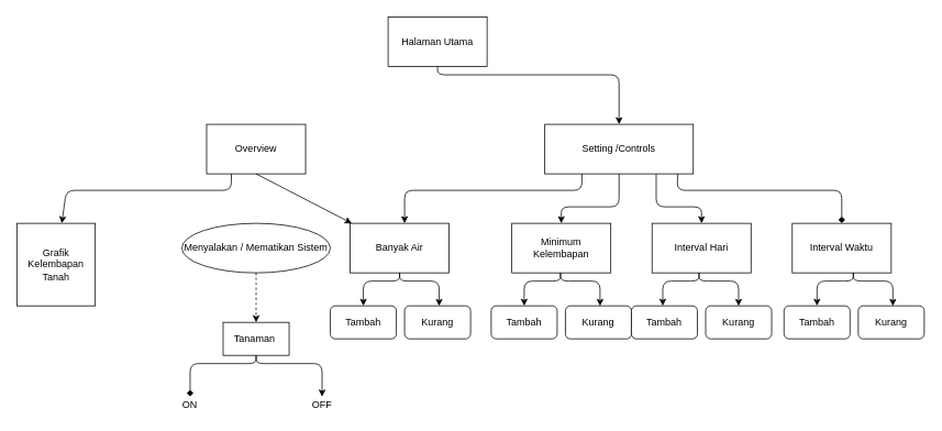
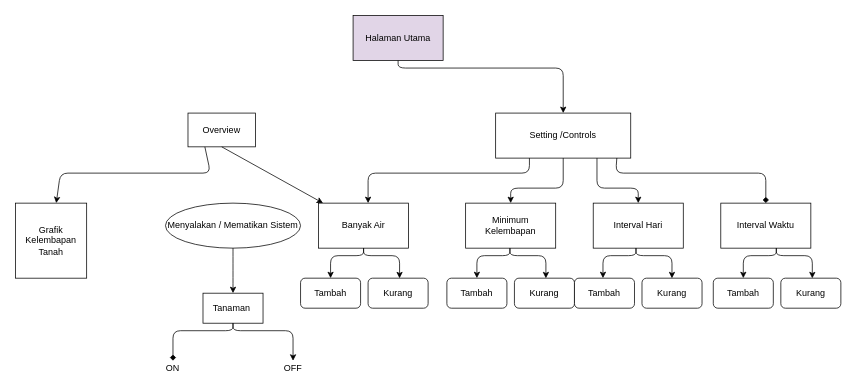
  <mxCell id="0" />
  <mxCell id="1" parent="0" />
- <mxCell id="2" value="Halaman Utama" style="rounded=0;whiteSpace=wrap;html=1;" parent="1" vertex="1"><mxGeometry x="470" y="20" width="120" height="60" as="geometry" /></mxCell>
- <mxCell id="3" value="Overview" style="rounded=0;whiteSpace=wrap;html=1;" parent="1" vertex="1"><mxGeometry x="250" y="150" width="120" height="60" as="geometry" /></mxCell>
+ <mxCell id="2" value="Halaman Utama" style="rounded=0;whiteSpace=wrap;html=1;fillColor=#e1d5e7;" parent="1" vertex="1"><mxGeometry x="470" y="20" width="120" height="60" as="geometry" /></mxCell>
+ <mxCell id="3" value="Overview" style="rounded=0;whiteSpace=wrap;html=1;" parent="1" vertex="1"><mxGeometry x="250" y="150" width="90" height="45" as="geometry" /></mxCell>
  <mxCell id="4" value="Setting /Controls" style="rounded=0;whiteSpace=wrap;html=1;" parent="1" vertex="1"><mxGeometry x="660" y="150" width="180" height="60" as="geometry" /></mxCell>
  <mxCell id="5" value="" style="endArrow=classic;html=1;exitX=0.5;exitY=1;exitDx=0;exitDy=0;entryX=0.5;entryY=0;entryDx=0;entryDy=0;" parent="1" source="2" target="4" edge="1"><mxGeometry width="50" height="50" relative="1" as="geometry"><mxPoint x="470" y="100" as="sourcePoint" /><mxPoint x="470" y="150" as="targetPoint" /><Array as="points"><mxPoint x="530" y="90" /><mxPoint x="750" y="90" /></Array></mxGeometry></mxCell>
  <mxCell id="6" value="Menyalakan / Mematikan Sistem" style="ellipse;whiteSpace=wrap;html=1;" parent="1" vertex="1"><mxGeometry x="220" y="270" width="180" height="60" as="geometry" /></mxCell>
- <mxCell id="7" value="" style="endArrow=classic;html=1;exitX=0.5;exitY=1;exitDx=0;exitDy=0;entryX=0.5;entryY=0;entryDx=0;entryDy=0;dashed=1;" parent="1" source="6" target="9" edge="1"><mxGeometry width="50" height="50" relative="1" as="geometry"><mxPoint x="250" y="330" as="sourcePoint" /><mxPoint x="130" y="390" as="targetPoint" /><Array as="points"><mxPoint x="310" y="340" /><mxPoint x="310" y="370" /></Array></mxGeometry></mxCell>
+ <mxCell id="7" value="" style="endArrow=classic;html=1;exitX=0.5;exitY=1;exitDx=0;exitDy=0;entryX=0.5;entryY=0;entryDx=0;entryDy=0;" parent="1" source="6" target="9" edge="1"><mxGeometry width="50" height="50" relative="1" as="geometry"><mxPoint x="250" y="330" as="sourcePoint" /><mxPoint x="130" y="390" as="targetPoint" /><Array as="points"><mxPoint x="310" y="340" /><mxPoint x="310" y="370" /></Array></mxGeometry></mxCell>
  <mxCell id="8" value="" style="endArrow=classic;html=1;exitX=0.5;exitY=1;exitDx=0;exitDy=0;" parent="1" source="3" target="13" edge="1"><mxGeometry width="50" height="50" relative="1" as="geometry"><mxPoint x="300" y="350" as="sourcePoint" /><mxPoint x="350" y="300" as="targetPoint" /></mxGeometry></mxCell>
  <mxCell id="9" value="Tanaman&amp;nbsp;" style="rounded=0;whiteSpace=wrap;html=1;" parent="1" vertex="1"><mxGeometry x="270" y="390" width="80" height="40" as="geometry" /></mxCell>
  <mxCell id="10" value="" style="endArrow=diamond;html=1;exitX=0.5;exitY=1;exitDx=0;exitDy=0;" parent="1" source="9" target="11" edge="1"><mxGeometry width="50" height="50" relative="1" as="geometry"><mxPoint x="300" y="350" as="sourcePoint" /><mxPoint x="90" y="470" as="targetPoint" /><Array as="points"><mxPoint x="310" y="440" /><mxPoint x="230" y="440" /></Array></mxGeometry></mxCell>
  <mxCell id="11" value="ON" style="text;html=1;strokeColor=none;fillColor=none;align=center;verticalAlign=middle;whiteSpace=wrap;rounded=0;" parent="1" vertex="1"><mxGeometry x="210" y="480" width="40" height="20" as="geometry" /></mxCell>
  <mxCell id="12" value="" style="endArrow=classic;html=1;exitX=0.25;exitY=1;exitDx=0;exitDy=0;" parent="1" source="4" edge="1"><mxGeometry width="50" height="50" relative="1" as="geometry"><mxPoint x="560" y="210" as="sourcePoint" /><mxPoint x="490" y="270" as="targetPoint" /><Array as="points"><mxPoint x="705" y="230" /><mxPoint x="490" y="230" /></Array></mxGeometry></mxCell>
  <mxCell id="13" value="Banyak Air" style="rounded=0;whiteSpace=wrap;html=1;" parent="1" vertex="1"><mxGeometry x="424" y="270" width="120" height="60" as="geometry" /></mxCell>
  <mxCell id="14" value="Minimum Kelembapan" style="rounded=0;whiteSpace=wrap;html=1;" parent="1" vertex="1"><mxGeometry x="620" y="270" width="120" height="60" as="geometry" /></mxCell>
  <mxCell id="15" value="Interval Hari" style="rounded=0;whiteSpace=wrap;html=1;" parent="1" vertex="1"><mxGeometry x="790" y="270" width="120" height="60" as="geometry" /></mxCell>
  <mxCell id="16" value="Interval Waktu" style="rounded=0;whiteSpace=wrap;html=1;" parent="1" vertex="1"><mxGeometry x="960" y="270" width="120" height="60" as="geometry" /></mxCell>
  <mxCell id="17" value="" style="endArrow=classic;html=1;exitX=0.5;exitY=1;exitDx=0;exitDy=0;entryX=0.5;entryY=0;entryDx=0;entryDy=0;" parent="1" source="4" target="14" edge="1"><mxGeometry width="50" height="50" relative="1" as="geometry"><mxPoint x="600" y="320" as="sourcePoint" /><mxPoint x="650" y="270" as="targetPoint" /><Array as="points"><mxPoint x="750" y="250" /><mxPoint x="680" y="250" /></Array></mxGeometry></mxCell>
  <mxCell id="18" value="" style="endArrow=classic;html=1;exitX=0.75;exitY=1;exitDx=0;exitDy=0;entryX=0.5;entryY=0;entryDx=0;entryDy=0;" parent="1" source="4" target="15" edge="1"><mxGeometry width="50" height="50" relative="1" as="geometry"><mxPoint x="600" y="320" as="sourcePoint" /><mxPoint x="650" y="270" as="targetPoint" /><Array as="points"><mxPoint x="795" y="250" /><mxPoint x="850" y="250" /></Array></mxGeometry></mxCell>
  <mxCell id="19" value="" style="endArrow=diamond;html=1;exitX=0.897;exitY=0.998;exitDx=0;exitDy=0;exitPerimeter=0;entryX=0.5;entryY=0;entryDx=0;entryDy=0;" parent="1" source="4" target="16" edge="1"><mxGeometry width="50" height="50" relative="1" as="geometry"><mxPoint x="710" y="310" as="sourcePoint" /><mxPoint x="941" y="273" as="targetPoint" /><Array as="points"><mxPoint x="820" y="230" /><mxPoint x="1020" y="230" /></Array></mxGeometry></mxCell>
  <mxCell id="20" value="" style="endArrow=classic;html=1;exitX=0.25;exitY=1;exitDx=0;exitDy=0;" parent="1" source="3" target="21" edge="1"><mxGeometry width="50" height="50" relative="1" as="geometry"><mxPoint x="510" y="360" as="sourcePoint" /><mxPoint x="80" y="250" as="targetPoint" /><Array as="points"><mxPoint x="280" y="230" /><mxPoint x="80" y="230" /></Array></mxGeometry></mxCell>
  <mxCell id="21" value="Grafik Kelembapan Tanah" style="rounded=0;whiteSpace=wrap;html=1;" parent="1" vertex="1"><mxGeometry x="20" y="270" width="95" height="100" as="geometry" /></mxCell>
  <mxCell id="22" value="" style="endArrow=classic;html=1;exitX=0.5;exitY=1;exitDx=0;exitDy=0;" parent="1" source="13" target="23" edge="1"><mxGeometry width="50" height="50" relative="1" as="geometry"><mxPoint x="510" y="350" as="sourcePoint" /><mxPoint x="440" y="370" as="targetPoint" /><Array as="points"><mxPoint x="484" y="340" /><mxPoint x="440" y="340" /></Array></mxGeometry></mxCell>
  <mxCell id="23" value="Tambah" style="rounded=1;whiteSpace=wrap;html=1;" parent="1" vertex="1"><mxGeometry x="400" y="370" width="80" height="40" as="geometry" /></mxCell>
  <mxCell id="24" value="Kurang" style="rounded=1;whiteSpace=wrap;html=1;" parent="1" vertex="1"><mxGeometry x="490" y="370" width="80" height="40" as="geometry" /></mxCell>
  <mxCell id="25" value="" style="endArrow=classic;html=1;exitX=0.5;exitY=1;exitDx=0;exitDy=0;entryX=0.524;entryY=0.005;entryDx=0;entryDy=0;entryPerimeter=0;" parent="1" source="13" target="24" edge="1"><mxGeometry width="50" height="50" relative="1" as="geometry"><mxPoint x="550" y="350" as="sourcePoint" /><mxPoint x="600" y="300" as="targetPoint" /><Array as="points"><mxPoint x="484" y="340" /><mxPoint x="532" y="340" /></Array></mxGeometry></mxCell>
  <mxCell id="26" value="" style="endArrow=classic;html=1;exitX=0.5;exitY=1;exitDx=0;exitDy=0;" parent="1" target="27" edge="1"><mxGeometry width="50" height="50" relative="1" as="geometry"><mxPoint x="679" y="330" as="sourcePoint" /><mxPoint x="635" y="370" as="targetPoint" /><Array as="points"><mxPoint x="679" y="340" /><mxPoint x="635" y="340" /></Array></mxGeometry></mxCell>
  <mxCell id="27" value="Tambah" style="rounded=1;whiteSpace=wrap;html=1;" parent="1" vertex="1"><mxGeometry x="595" y="370" width="80" height="40" as="geometry" /></mxCell>
  <mxCell id="28" value="Kurang" style="rounded=1;whiteSpace=wrap;html=1;" parent="1" vertex="1"><mxGeometry x="685" y="370" width="80" height="40" as="geometry" /></mxCell>
  <mxCell id="29" value="" style="endArrow=classic;html=1;exitX=0.5;exitY=1;exitDx=0;exitDy=0;entryX=0.524;entryY=0.005;entryDx=0;entryDy=0;entryPerimeter=0;" parent="1" target="28" edge="1"><mxGeometry width="50" height="50" relative="1" as="geometry"><mxPoint x="679" y="330" as="sourcePoint" /><mxPoint x="795" y="300" as="targetPoint" /><Array as="points"><mxPoint x="679" y="340" /><mxPoint x="727" y="340" /></Array></mxGeometry></mxCell>
  <mxCell id="30" value="Tambah" style="rounded=1;whiteSpace=wrap;html=1;" parent="1" vertex="1"><mxGeometry x="765" y="370" width="80" height="40" as="geometry" /></mxCell>
  <mxCell id="31" value="Kurang" style="rounded=1;whiteSpace=wrap;html=1;" parent="1" vertex="1"><mxGeometry x="855" y="370" width="80" height="40" as="geometry" /></mxCell>
  <mxCell id="32" value="" style="endArrow=classic;html=1;exitX=0.5;exitY=1;exitDx=0;exitDy=0;" parent="1" target="33" edge="1"><mxGeometry width="50" height="50" relative="1" as="geometry"><mxPoint x="1034" y="330" as="sourcePoint" /><mxPoint x="990" y="370" as="targetPoint" /><Array as="points"><mxPoint x="1034" y="340" /><mxPoint x="990" y="340" /></Array></mxGeometry></mxCell>
  <mxCell id="33" value="Tambah" style="rounded=1;whiteSpace=wrap;html=1;" parent="1" vertex="1"><mxGeometry x="950" y="370" width="80" height="40" as="geometry" /></mxCell>
  <mxCell id="34" value="Kurang" style="rounded=1;whiteSpace=wrap;html=1;" parent="1" vertex="1"><mxGeometry x="1040" y="370" width="80" height="40" as="geometry" /></mxCell>
  <mxCell id="35" value="" style="endArrow=classic;html=1;exitX=0.5;exitY=1;exitDx=0;exitDy=0;entryX=0.524;entryY=0.005;entryDx=0;entryDy=0;entryPerimeter=0;" parent="1" target="34" edge="1"><mxGeometry width="50" height="50" relative="1" as="geometry"><mxPoint x="1034" y="330" as="sourcePoint" /><mxPoint x="1150" y="300" as="targetPoint" /><Array as="points"><mxPoint x="1034" y="340" /><mxPoint x="1082" y="340" /></Array></mxGeometry></mxCell>
  <mxCell id="36" value="" style="endArrow=classic;html=1;exitX=0.5;exitY=1;exitDx=0;exitDy=0;" parent="1" edge="1"><mxGeometry width="50" height="50" relative="1" as="geometry"><mxPoint x="847" y="330" as="sourcePoint" /><mxPoint x="803" y="370" as="targetPoint" /><Array as="points"><mxPoint x="847" y="340" /><mxPoint x="803" y="340" /></Array></mxGeometry></mxCell>
  <mxCell id="37" value="" style="endArrow=classic;html=1;exitX=0.5;exitY=1;exitDx=0;exitDy=0;entryX=0.524;entryY=0.005;entryDx=0;entryDy=0;entryPerimeter=0;" parent="1" edge="1"><mxGeometry width="50" height="50" relative="1" as="geometry"><mxPoint x="847" y="330" as="sourcePoint" /><mxPoint x="894.92" y="370.2" as="targetPoint" /><Array as="points"><mxPoint x="847" y="340" /><mxPoint x="895" y="340" /></Array></mxGeometry></mxCell>
  <mxCell id="38" value="" style="endArrow=classic;html=1;exitX=0.5;exitY=1;exitDx=0;exitDy=0;" parent="1" source="9" edge="1"><mxGeometry width="50" height="50" relative="1" as="geometry"><mxPoint x="510" y="470" as="sourcePoint" /><mxPoint x="390" y="480" as="targetPoint" /><Array as="points"><mxPoint x="310" y="440" /><mxPoint x="390" y="440" /></Array></mxGeometry></mxCell>
  <mxCell id="39" value="OFF" style="text;html=1;strokeColor=none;fillColor=none;align=center;verticalAlign=middle;whiteSpace=wrap;rounded=0;" parent="1" vertex="1"><mxGeometry x="370" y="480" width="40" height="20" as="geometry" /></mxCell>
